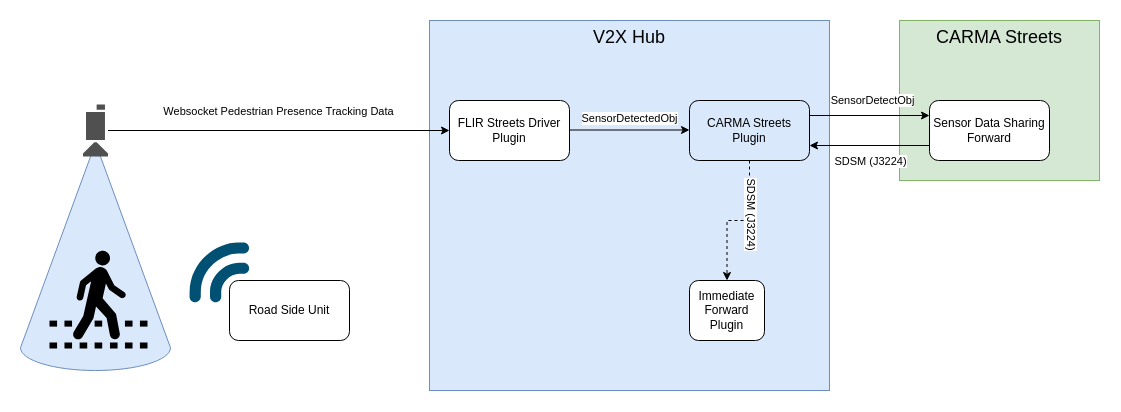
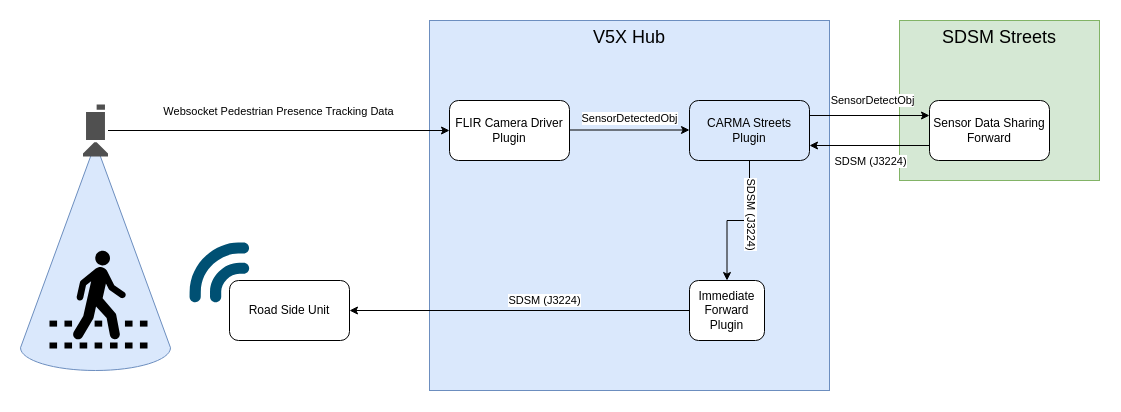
  <mxCell id="0" />
  <mxCell id="1" parent="0" />
- <mxCell id="2" value="&lt;font style=&quot;font-size: 18px;&quot;&gt;CARMA Streets&lt;/font&gt;" style="rounded=0;whiteSpace=wrap;html=1;verticalAlign=top;fillColor=#d5e8d4;strokeColor=#82b366;" vertex="1" parent="1"><mxGeometry x="899" y="20" width="200" height="160" as="geometry" /></mxCell>
- <mxCell id="3" value="&lt;font style=&quot;font-size: 18px;&quot;&gt;V2X Hub&lt;/font&gt;" style="rounded=0;whiteSpace=wrap;html=1;verticalAlign=top;fillColor=#dae8fc;strokeColor=#6c8ebf;" vertex="1" parent="1"><mxGeometry x="429" y="20" width="400" height="370" as="geometry" /></mxCell>
+ <mxCell id="2" value="&lt;font style=&quot;font-size: 18px;&quot;&gt;SDSM Streets&lt;/font&gt;" style="rounded=0;whiteSpace=wrap;html=1;verticalAlign=top;fillColor=#d5e8d4;strokeColor=#82b366;" vertex="1" parent="1"><mxGeometry x="899" y="20" width="200" height="160" as="geometry" /></mxCell>
+ <mxCell id="3" value="&lt;font style=&quot;font-size: 18px;&quot;&gt;V5X Hub&lt;/font&gt;" style="rounded=0;whiteSpace=wrap;html=1;verticalAlign=top;fillColor=#dae8fc;strokeColor=#6c8ebf;" vertex="1" parent="1"><mxGeometry x="429" y="20" width="400" height="370" as="geometry" /></mxCell>
  <mxCell id="4" value="" style="verticalLabelPosition=bottom;verticalAlign=top;html=1;shape=mxgraph.basic.cone2;dx=0.5;dy=0.9;fillColor=#dae8fc;strokeColor=#6c8ebf;" vertex="1" parent="1"><mxGeometry x="20" y="142.5" width="150" height="227.5" as="geometry" /></mxCell>
  <mxCell id="5" style="edgeStyle=orthogonalEdgeStyle;rounded=0;orthogonalLoop=1;jettySize=auto;html=1;exitX=1;exitY=0.5;exitDx=0;exitDy=0;entryX=0;entryY=0.5;entryDx=0;entryDy=0;" edge="1" parent="1"><mxGeometry relative="1" as="geometry"><mxPoint x="569" y="129.5" as="sourcePoint" /><mxPoint x="689" y="129.5" as="targetPoint" /></mxGeometry></mxCell>
  <mxCell id="6" value="SensorDetectedObj" style="edgeLabel;html=1;align=center;verticalAlign=middle;resizable=0;points=[];" vertex="1" connectable="0" parent="5"><mxGeometry x="-0.017" relative="1" as="geometry"><mxPoint y="-12" as="offset" /></mxGeometry></mxCell>
- <mxCell id="7" value="FLIR Streets Driver Plugin" style="rounded=1;whiteSpace=wrap;html=1;" vertex="1" parent="1"><mxGeometry x="449" y="100" width="120" height="60" as="geometry" /></mxCell>
+ <mxCell id="7" value="FLIR Camera Driver Plugin" style="rounded=1;whiteSpace=wrap;html=1;" vertex="1" parent="1"><mxGeometry x="449" y="100" width="120" height="60" as="geometry" /></mxCell>
  <mxCell id="8" style="edgeStyle=orthogonalEdgeStyle;rounded=0;orthogonalLoop=1;jettySize=auto;html=1;exitX=1;exitY=0.25;exitDx=0;exitDy=0;entryX=0;entryY=0.25;entryDx=0;entryDy=0;" edge="1" parent="1" source="10" target="13"><mxGeometry relative="1" as="geometry" /></mxCell>
  <mxCell id="9" value="SensorDetectObj" style="edgeLabel;html=1;align=center;verticalAlign=middle;resizable=0;points=[];" vertex="1" connectable="0" parent="8"><mxGeometry x="0.033" y="-2" relative="1" as="geometry"><mxPoint y="-17" as="offset" /></mxGeometry></mxCell>
  <mxCell id="10" value="CARMA Streets Plugin" style="rounded=1;whiteSpace=wrap;html=1;fillColor=#dae8fc;" vertex="1" parent="1"><mxGeometry x="689" y="100" width="120" height="60" as="geometry" /></mxCell>
  <mxCell id="11" style="edgeStyle=orthogonalEdgeStyle;rounded=0;orthogonalLoop=1;jettySize=auto;html=1;exitX=0;exitY=0.75;exitDx=0;exitDy=0;entryX=1;entryY=0.75;entryDx=0;entryDy=0;" edge="1" parent="1" source="13" target="10"><mxGeometry relative="1" as="geometry" /></mxCell>
  <mxCell id="12" value="SDSM (J3224)" style="edgeLabel;html=1;align=center;verticalAlign=middle;resizable=0;points=[];" vertex="1" connectable="0" parent="11"><mxGeometry x="0.1" y="-1" relative="1" as="geometry"><mxPoint x="6" y="16" as="offset" /></mxGeometry></mxCell>
  <mxCell id="13" value="Sensor Data Sharing Forward" style="rounded=1;whiteSpace=wrap;html=1;" vertex="1" parent="1"><mxGeometry x="929" y="100" width="120" height="60" as="geometry" /></mxCell>
  <mxCell id="14" style="edgeStyle=orthogonalEdgeStyle;rounded=0;orthogonalLoop=1;jettySize=auto;html=1;entryX=0;entryY=0.5;entryDx=0;entryDy=0;" edge="1" parent="1" source="16" target="7"><mxGeometry relative="1" as="geometry" /></mxCell>
  <mxCell id="15" value="Websocket Pedestrian Presence Tracking Data" style="edgeLabel;html=1;align=center;verticalAlign=middle;resizable=0;points=[];" vertex="1" connectable="0" parent="14"><mxGeometry x="-0.004" relative="1" as="geometry"><mxPoint y="-20" as="offset" /></mxGeometry></mxCell>
  <mxCell id="16" value="" style="sketch=0;pointerEvents=1;shadow=0;dashed=0;html=1;strokeColor=none;fillColor=#505050;labelPosition=center;verticalLabelPosition=bottom;verticalAlign=top;outlineConnect=0;align=center;shape=mxgraph.office.devices.video_camera;rotation=90;" vertex="1" parent="1"><mxGeometry x="69" y="117.5" width="52" height="25" as="geometry" /></mxCell>
  <mxCell id="17" value="" style="shape=mxgraph.signs.safety.pedestrian_crossing;html=1;pointerEvents=1;fillColor=#000000;strokeColor=none;verticalLabelPosition=bottom;verticalAlign=top;align=center;" vertex="1" parent="1"><mxGeometry x="49" y="250" width="98" height="98" as="geometry" /></mxCell>
+ <mxCell id="18" style="edgeStyle=orthogonalEdgeStyle;rounded=0;orthogonalLoop=1;jettySize=auto;html=1;exitX=0;exitY=0.5;exitDx=0;exitDy=0;entryX=1;entryY=0.5;entryDx=0;entryDy=0;" edge="1" parent="1" source="20" target="24"><mxGeometry relative="1" as="geometry" /></mxCell>
+ <mxCell id="19" value="SDSM (J3224)" style="edgeLabel;html=1;align=center;verticalAlign=middle;resizable=0;points=[];" vertex="1" connectable="0" parent="18"><mxGeometry x="-0.217" y="-1" relative="1" as="geometry"><mxPoint x="-13" y="-10" as="offset" /></mxGeometry></mxCell>
  <mxCell id="20" value="Immediate Forward Plugin" style="rounded=1;whiteSpace=wrap;html=1;" vertex="1" parent="1"><mxGeometry x="689" y="280" width="75" height="60" as="geometry" /></mxCell>
- <mxCell id="21" style="edgeStyle=orthogonalEdgeStyle;rounded=0;orthogonalLoop=1;jettySize=auto;html=1;exitX=0.5;exitY=1;exitDx=0;exitDy=0;entryX=0.5;entryY=0;entryDx=0;entryDy=0;dashed=1;" edge="1" parent="1" source="10" target="20"><mxGeometry relative="1" as="geometry"><mxPoint x="869" y="155" as="sourcePoint" /><mxPoint x="749" y="155" as="targetPoint" /></mxGeometry></mxCell>
+ <mxCell id="21" style="edgeStyle=orthogonalEdgeStyle;rounded=0;orthogonalLoop=1;jettySize=auto;html=1;exitX=0.5;exitY=1;exitDx=0;exitDy=0;entryX=0.5;entryY=0;entryDx=0;entryDy=0;" edge="1" parent="1" source="10" target="20"><mxGeometry relative="1" as="geometry"><mxPoint x="869" y="155" as="sourcePoint" /><mxPoint x="749" y="155" as="targetPoint" /></mxGeometry></mxCell>
  <mxCell id="22" value="SDSM (J3224)" style="edgeLabel;html=1;align=center;verticalAlign=middle;resizable=0;points=[];rotation=90;" vertex="1" connectable="0" parent="21"><mxGeometry x="0.1" y="-1" relative="1" as="geometry"><mxPoint x="21" y="-6" as="offset" /></mxGeometry></mxCell>
  <mxCell id="23" value="" style="points=[[0.005,0.09,0],[0.08,0,0],[0.76,0.25,0],[1,0.92,0],[0.91,0.995,0],[0.57,0.995,0],[0.045,0.955,0],[0.005,0.43,0]];verticalLabelPosition=bottom;sketch=0;html=1;verticalAlign=top;aspect=fixed;align=center;pointerEvents=1;shape=mxgraph.cisco19.3g_4g_indicator;fillColor=#005073;strokeColor=none;rotation=-90;" vertex="1" parent="1"><mxGeometry x="189" y="242" width="60" height="60" as="geometry" /></mxCell>
  <mxCell id="24" value="Road Side Unit" style="rounded=1;whiteSpace=wrap;html=1;" vertex="1" parent="1"><mxGeometry x="229" y="280" width="120" height="60" as="geometry" /></mxCell>
